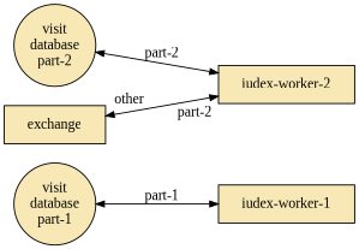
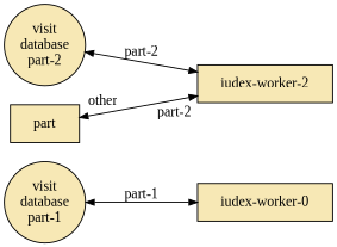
  digraph {
    fontname="Liberation Serif"
    rankdir=RL
    node [fillcolor="#f7e8b5" fontname="Liberation Serif" margin="0.30,0.1" shape=box style=filled]
    edge [arrowsize=0.8 dir=both fontname="Liberation Serif" labeldistance=2.7 minlen=2]
    n1 [label=<visit<br/>database<br/>part-1> margin="0.05,0.05" shape=circle]
    n2 [label=<visit<br/>database<br/>part-2> margin="0.05,0.05" shape=circle]
-   "iudex-worker-1"
+   "iudex-worker-1" [label="iudex-worker-0"]
    "iudex-worker-2"
-   exchange
+   exchange [label=part]
    "iudex-worker-1" -> n1 [label="part-1"]
    "iudex-worker-2" -> n2 [label="part-2"]
    "iudex-worker-2" -> exchange [headlabel=other taillabel="part-2"]
  }
